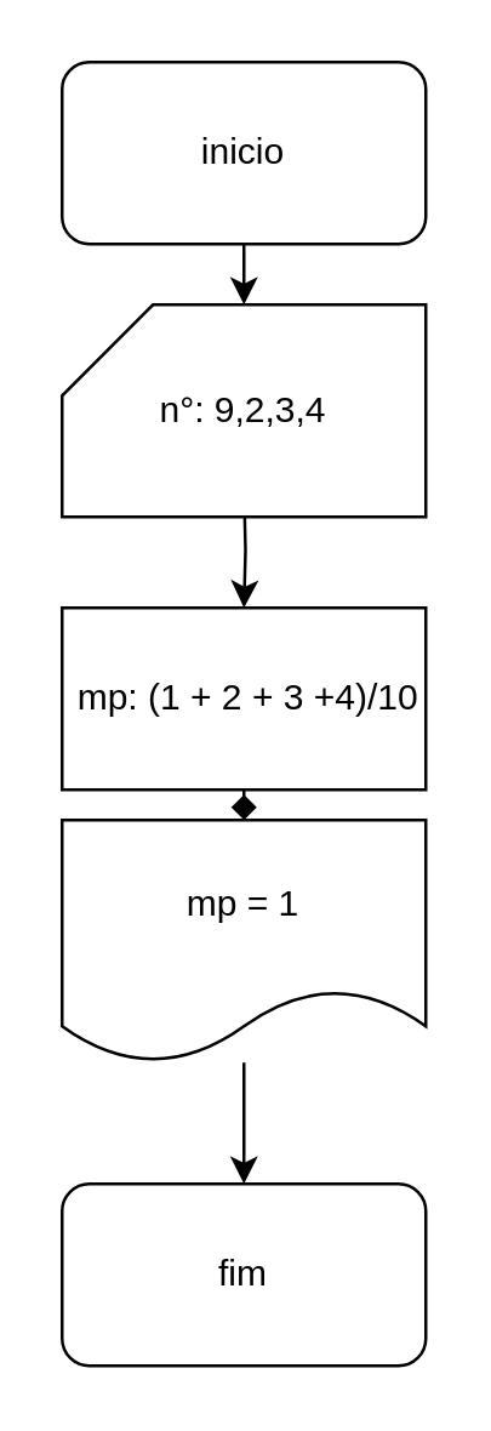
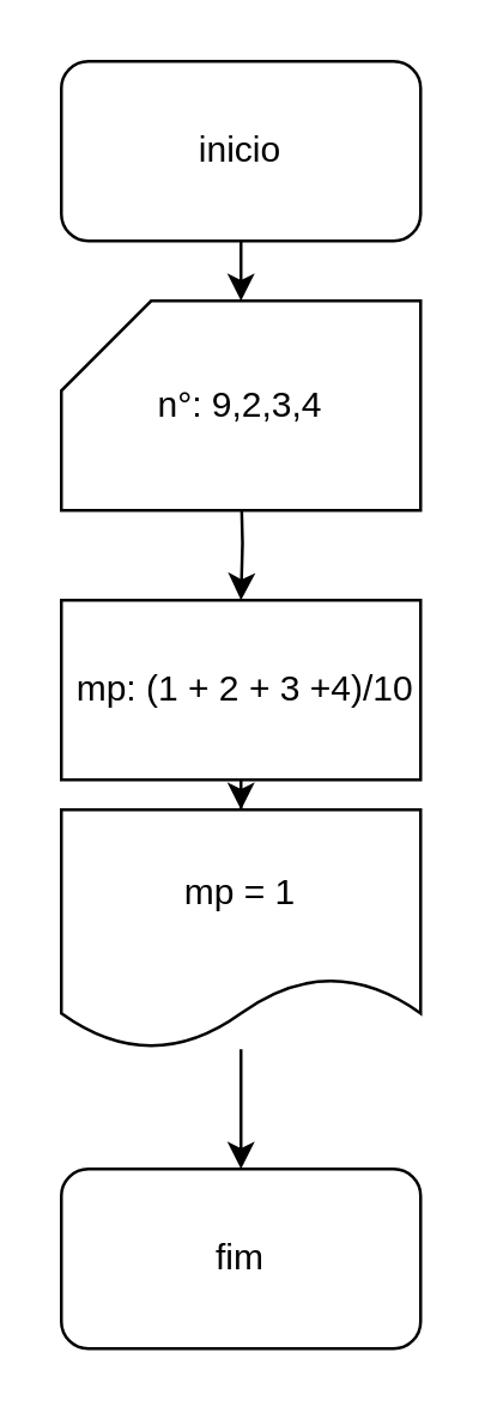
  <mxCell id="0" />
  <mxCell id="1" parent="0" />
  <mxCell id="2" style="edgeStyle=orthogonalEdgeStyle;rounded=0;orthogonalLoop=1;jettySize=auto;html=1;exitX=0.5;exitY=1;exitDx=0;exitDy=0;entryX=0.5;entryY=0;entryDx=0;entryDy=0;" edge="1" parent="1" source="3"><mxGeometry relative="1" as="geometry"><mxPoint x="80" y="100" as="targetPoint" /></mxGeometry></mxCell>
  <mxCell id="3" value="inicio&lt;br&gt;" style="rounded=1;whiteSpace=wrap;html=1;" vertex="1" parent="1"><mxGeometry x="20" width="120" height="60" as="geometry" y="20" /></mxCell>
- <mxCell id="4" style="edgeStyle=orthogonalEdgeStyle;rounded=0;orthogonalLoop=1;jettySize=auto;html=1;exitX=0.5;exitY=1;exitDx=0;exitDy=0;endArrow=diamond;" edge="1" parent="1" source="5" target="8"><mxGeometry relative="1" as="geometry" /></mxCell>
+ <mxCell id="4" style="edgeStyle=orthogonalEdgeStyle;rounded=0;orthogonalLoop=1;jettySize=auto;html=1;exitX=0.5;exitY=1;exitDx=0;exitDy=0;" edge="1" parent="1" source="5" target="8"><mxGeometry relative="1" as="geometry" /></mxCell>
  <mxCell id="5" value="&amp;nbsp;mp: (1 + 2 + 3 +4)/10" style="rounded=0;whiteSpace=wrap;html=1;" vertex="1" parent="1"><mxGeometry x="20" y="200" width="120" height="60" as="geometry" /></mxCell>
  <mxCell id="6" style="edgeStyle=orthogonalEdgeStyle;rounded=0;orthogonalLoop=1;jettySize=auto;html=1;exitX=0.5;exitY=1;exitDx=0;exitDy=0;" edge="1" parent="1" target="5"><mxGeometry relative="1" as="geometry"><mxPoint x="80" y="160" as="sourcePoint" /></mxGeometry></mxCell>
  <mxCell id="7" value="" style="edgeStyle=orthogonalEdgeStyle;rounded=0;orthogonalLoop=1;jettySize=auto;html=1;" edge="1" parent="1" source="8" target="10"><mxGeometry relative="1" as="geometry" /></mxCell>
  <mxCell id="8" value="mp = 1&lt;br&gt;" style="shape=document;whiteSpace=wrap;html=1;boundedLbl=1;" vertex="1" parent="1"><mxGeometry x="20" y="270" width="120" height="80" as="geometry" /></mxCell>
  <mxCell id="9" value="n°: 9,2,3,4" style="shape=card;whiteSpace=wrap;html=1;" vertex="1" parent="1"><mxGeometry x="20" y="100" width="120" height="70" as="geometry" /></mxCell>
  <mxCell id="10" value="fim" style="rounded=1;whiteSpace=wrap;html=1;" vertex="1" parent="1"><mxGeometry x="20" y="390" width="120" height="60" as="geometry" /></mxCell>
